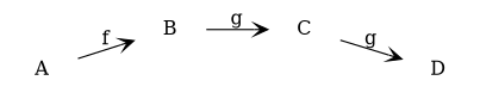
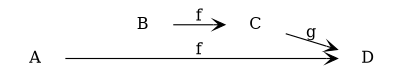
  digraph {
    rankdir=LR
    node [shape=plaintext]
    edge [arrowhead=vee arrowtail=vee]
    A
    B
    C
    D
-   A -> B [label=f]
-   B -> C [label=g]
+   A -> D [label=f]
+   B -> C [label=f]
    C -> D [label=g]
  }
